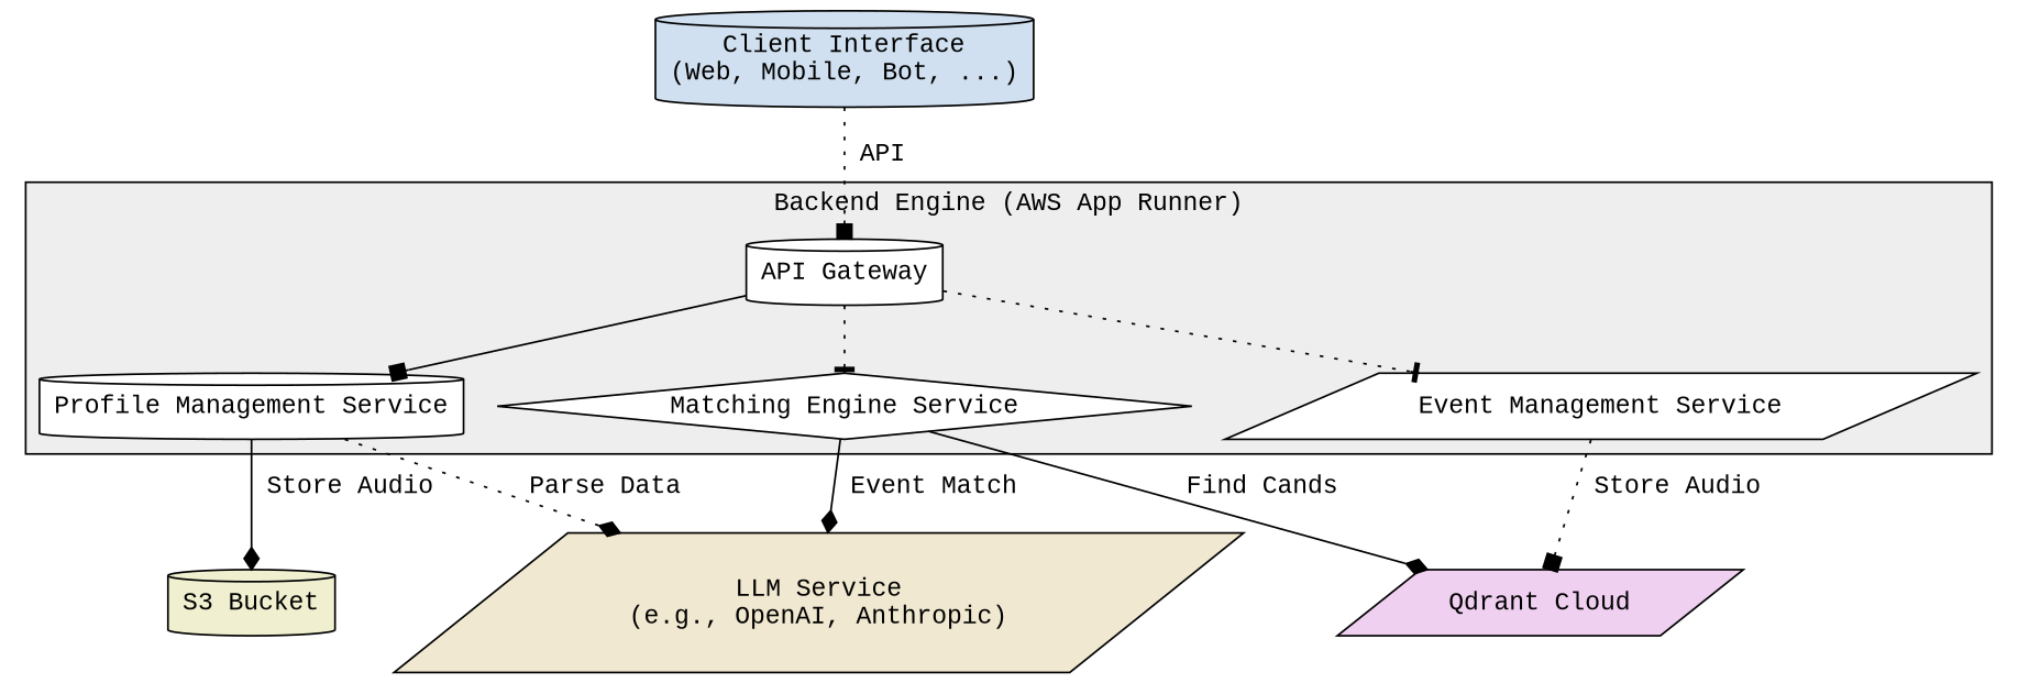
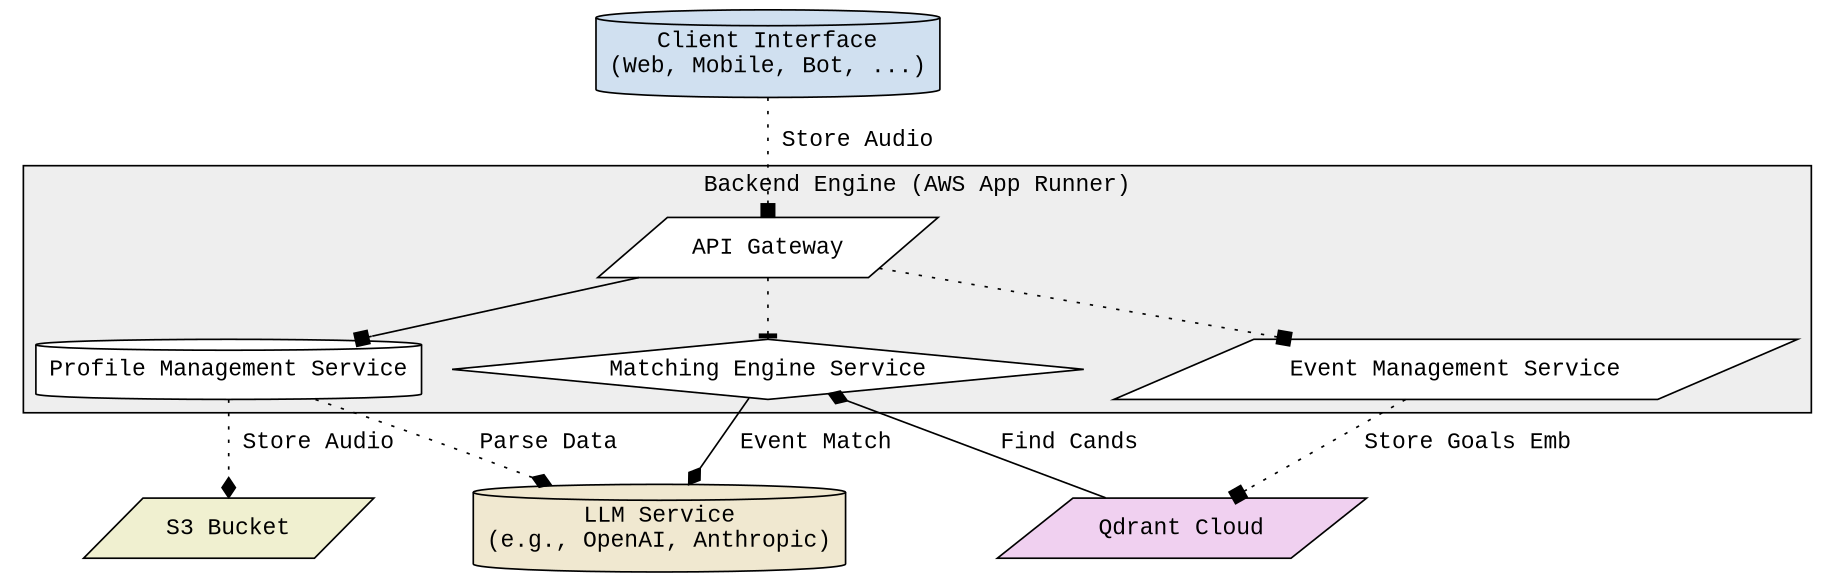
  digraph {
    fontname="Liberation Mono"
    rankdir=TB
    node [fillcolor="#ffffff" fontname="Liberation Mono" shape=cylinder style=filled]
    edge [arrowhead=diamond fontname="Liberation Mono" style=dotted]
-   n1 [label="API Gateway"]
+   n1 [label="API Gateway" shape=parallelogram]
    n2 [label="Profile Management Service"]
    n3 [label="Event Management Service" shape=parallelogram]
    n4 [label="Matching Engine Service" shape=diamond]
-   n5 [fillcolor="#f0e8d0" label="LLM Service\n(e.g., OpenAI, Anthropic)" shape=parallelogram]
-   n6 [fillcolor="#f0f0d0" label="S3 Bucket"]
+   n5 [fillcolor="#f0e8d0" label="LLM Service\n(e.g., OpenAI, Anthropic)"]
+   n6 [fillcolor="#f0f0d0" label="S3 Bucket" shape=parallelogram]
    n7 [fillcolor="#f0d0f0" label="Qdrant Cloud" shape=parallelogram]
    n8 [fillcolor="#d0e0f0" label="Client Interface\n(Web, Mobile, Bot, ...)"]
    subgraph cluster_1 {
      fillcolor="#eeeeee"
      label="Backend Engine (AWS App Runner)"
      style=filled
      n1
      n2
      n3
      n4
    }
    n1 -> n2 [arrowhead=box style=solid]
-   n1 -> n3 [arrowhead=tee]
+   n1 -> n3 [arrowhead=box]
    n1 -> n4 [arrowhead=tee]
    n2 -> n5 [label=" Parse Data"]
-   n2 -> n6 [label=" Store Audio" style=solid]
-   n3 -> n7 [arrowhead=box label=" Store Audio"]
+   n2 -> n6 [label=" Store Audio"]
+   n3 -> n7 [arrowhead=box label=" Store Goals Emb"]
    n4 -> n5 [label=" Event Match" style=solid]
-   n4 -> n7 [label=" Find Cands" style=solid]
-   n8 -> n1 [arrowhead=box label=" API"]
+   n7 -> n4 [label=" Find Cands" style=solid]
+   n8 -> n1 [arrowhead=box label=" Store Audio"]
  }
